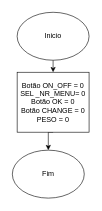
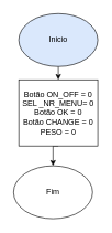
  <mxCell id="0" />
  <mxCell id="1" parent="0" />
  <mxCell id="2" style="edgeStyle=orthogonalEdgeStyle;rounded=0;orthogonalLoop=1;jettySize=auto;html=1;exitX=0.5;exitY=1;exitDx=0;exitDy=0;entryX=0.5;entryY=0;entryDx=0;entryDy=0;" edge="1" parent="1" source="3" target="5"><mxGeometry relative="1" as="geometry" /></mxCell>
- <mxCell id="3" value="Inicio" style="ellipse;whiteSpace=wrap;html=1;" vertex="1" parent="1"><mxGeometry x="28" y="20" width="120" height="80" as="geometry" /></mxCell>
+ <mxCell id="3" value="Inicio" style="ellipse;whiteSpace=wrap;html=1;fillColor=#dae8fc;" vertex="1" parent="1"><mxGeometry x="28" y="20" width="120" height="80" as="geometry" /></mxCell>
  <mxCell id="4" style="edgeStyle=orthogonalEdgeStyle;rounded=0;orthogonalLoop=1;jettySize=auto;html=1;exitX=0.5;exitY=1;exitDx=0;exitDy=0;entryX=0.5;entryY=0;entryDx=0;entryDy=0;" edge="1" parent="1" source="5" target="6"><mxGeometry relative="1" as="geometry" /></mxCell>
  <mxCell id="5" value="Botão ON_OFF = 0&lt;br&gt;SEL _NR_MENU= 0&lt;br&gt;Botão OK = 0&lt;br&gt;Botão CHANGE = 0&lt;br&gt;PESO = 0&lt;br&gt;" style="rounded=0;whiteSpace=wrap;html=1;" vertex="1" parent="1"><mxGeometry x="28" y="120" width="120" height="100" as="geometry" /></mxCell>
  <mxCell id="6" value="Fim" style="ellipse;whiteSpace=wrap;html=1;" vertex="1" parent="1"><mxGeometry x="20" y="250" width="120" height="80" as="geometry" /></mxCell>
